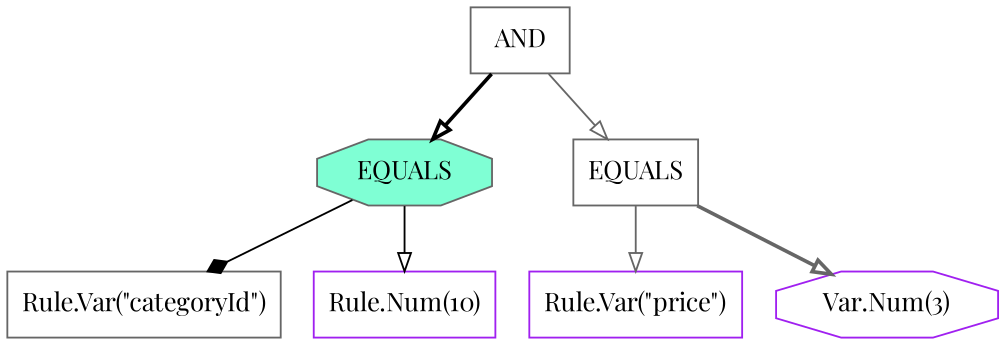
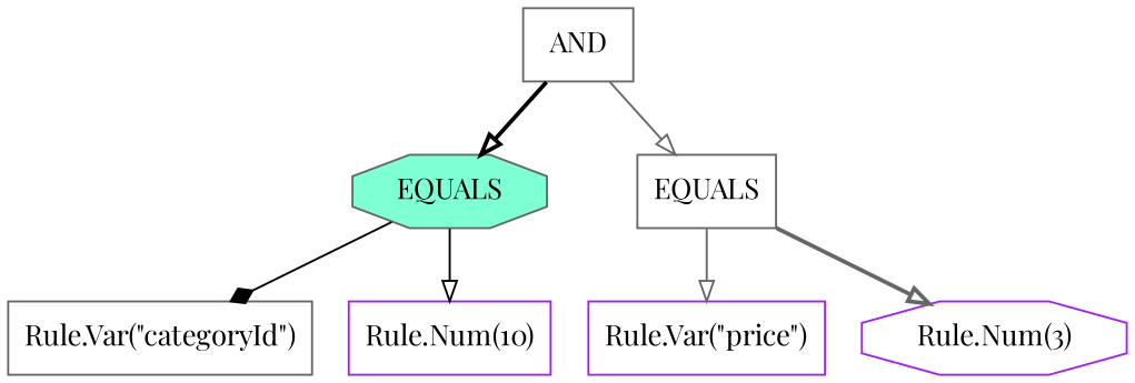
  digraph {
    fontname="Playfair Display"
    node [style=filled fillcolor=white color=gray40 shape=box fontname="Playfair Display"]
    edge [color=black style=solid arrowhead=onormal fontname="Playfair Display"]
    n1 [label=AND]
    n2 [label=EQUALS fillcolor=aquamarine shape=octagon]
    n3 [label=EQUALS]
    n4 [label="Rule.Var(\"categoryId\")"]
    n5 [label="Rule.Num(10)" color=purple]
    n6 [label="Rule.Var(\"price\")" color=purple]
-   n7 [label="Var.Num(3)" color=purple shape=octagon]
+   n7 [label="Rule.Num(3)" color=purple shape=octagon]
    n1 -> n2 [style=bold]
    n1 -> n3 [color=gray40]
    n2 -> n4 [arrowhead=diamond]
    n2 -> n5
    n3 -> n6 [color=gray40]
    n3 -> n7 [color=gray40 style=bold]
  }
